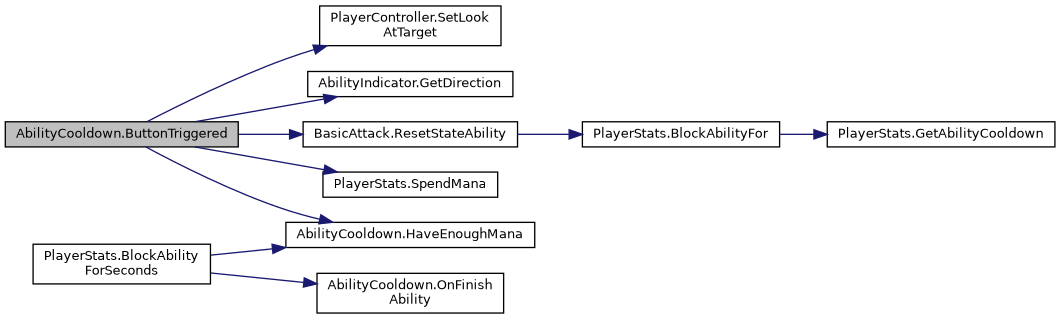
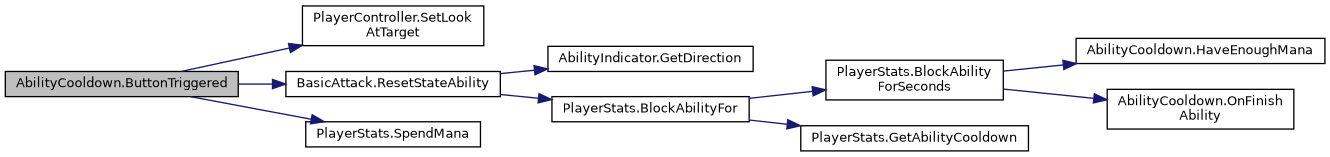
  digraph {
    rankdir=LR
    node [color=black fillcolor=white fontname=Helvetica fontsize=10 shape=record style=filled]
    edge [color=midnightblue fontname=Helvetica fontsize=10 labelfontname=Helvetica labelfontsize=10 style=solid]
    n1 [fillcolor=grey75 fontcolor=black height=0.2 label="AbilityCooldown.ButtonTriggered" width=0.4]
    n2 [height=0.2 label="PlayerController.SetLook\lAtTarget" width=0.4]
    n3 [height=0.2 label="AbilityIndicator.GetDirection" width=0.4]
    n4 [height=0.2 label="AbilityCooldown.HaveEnoughMana" width=0.4]
    n5 [height=0.2 label="BasicAttack.ResetStateAbility" width=0.4]
    n6 [height=0.2 label="PlayerStats.SpendMana" width=0.4]
    n7 [height=0.2 label="PlayerStats.BlockAbilityFor" width=0.4]
    n8 [height=0.2 label="PlayerStats.BlockAbility\lForSeconds" width=0.4]
    n9 [height=0.2 label="PlayerStats.GetAbilityCooldown" width=0.4]
    n10 [height=0.2 label="AbilityCooldown.OnFinish\lAbility" width=0.4]
    n1 -> n2
-   n1 -> n3
-   n1 -> n4
+   n5 -> n3
    n1 -> n5
    n1 -> n6
    n5 -> n7
+   n7 -> n8
    n7 -> n9
    n8 -> n4
    n8 -> n10
  }
